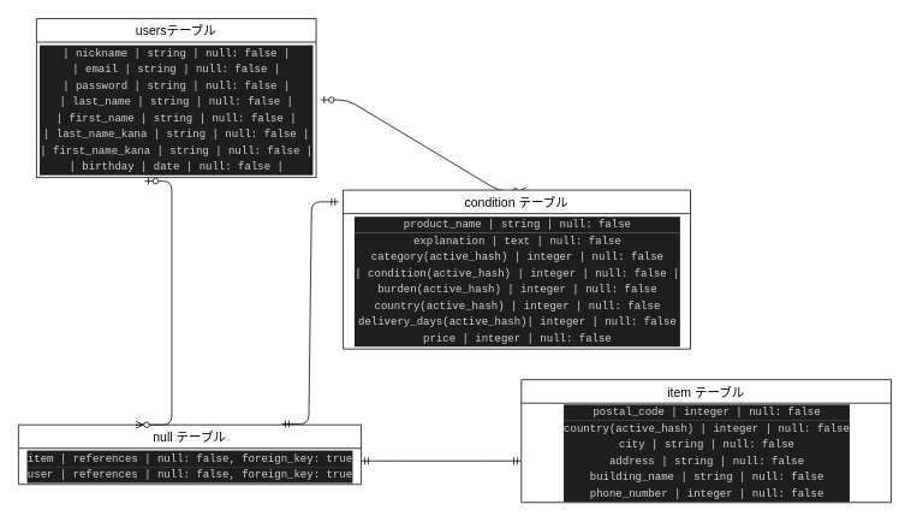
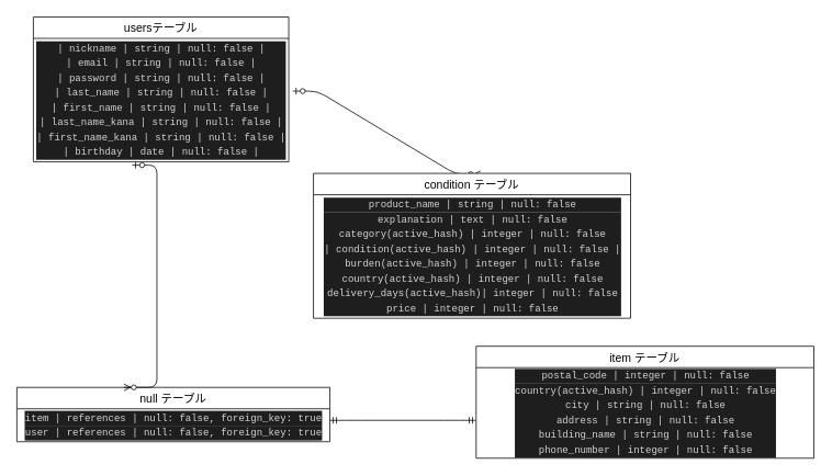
  <mxCell id="0" />
  <mxCell id="1" parent="0" />
  <mxCell id="2" value="null テーブル" style="swimlane;fontStyle=0;childLayout=stackLayout;horizontal=1;startSize=26;horizontalStack=0;resizeParent=1;resizeParentMax=0;resizeLast=0;collapsible=1;marginBottom=0;align=center;fontSize=14;" vertex="1" parent="1"><mxGeometry x="20" y="470" width="380" height="66" as="geometry" /></mxCell>
  <mxCell id="3" value="&lt;div style=&quot;color: rgb(212 , 212 , 212) ; background-color: rgb(30 , 30 , 30) ; font-family: &amp;#34;menlo&amp;#34; , &amp;#34;monaco&amp;#34; , &amp;#34;courier new&amp;#34; , monospace ; line-height: 18px&quot;&gt;item        | references | null: false, foreign_key: true &lt;/div&gt;&lt;div style=&quot;color: rgb(212 , 212 , 212) ; background-color: rgb(30 , 30 , 30) ; font-family: &amp;#34;menlo&amp;#34; , &amp;#34;monaco&amp;#34; , &amp;#34;courier new&amp;#34; , monospace ; line-height: 18px&quot;&gt;&lt;div style=&quot;line-height: 18px&quot;&gt;user        | references | null: false, foreign_key: true&lt;/div&gt;&lt;/div&gt;" style="text;html=1;align=center;verticalAlign=middle;resizable=0;points=[];autosize=1;" vertex="1" parent="2"><mxGeometry y="26" width="380" height="40" as="geometry" /></mxCell>
  <mxCell id="4" value="item テーブル" style="swimlane;fontStyle=0;childLayout=stackLayout;horizontal=1;startSize=26;horizontalStack=0;resizeParent=1;resizeParentMax=0;resizeLast=0;collapsible=1;marginBottom=0;align=center;fontSize=14;" vertex="1" parent="1"><mxGeometry x="577.5" y="420" width="410" height="136" as="geometry" /></mxCell>
  <mxCell id="5" value="&lt;div style=&quot;color: rgb(212 , 212 , 212) ; background-color: rgb(30 , 30 , 30) ; font-family: &amp;#34;menlo&amp;#34; , &amp;#34;monaco&amp;#34; , &amp;#34;courier new&amp;#34; , monospace ; line-height: 18px&quot;&gt;postal_code          | integer      | null: false&lt;/div&gt;&lt;div style=&quot;color: rgb(212 , 212 , 212) ; background-color: rgb(30 , 30 , 30) ; font-family: &amp;#34;menlo&amp;#34; , &amp;#34;monaco&amp;#34; , &amp;#34;courier new&amp;#34; , monospace ; line-height: 18px&quot;&gt;&lt;div style=&quot;line-height: 18px&quot;&gt;country(active_hash) | integer      | null: false&lt;/div&gt;&lt;div style=&quot;line-height: 18px&quot;&gt;&lt;div style=&quot;line-height: 18px&quot;&gt;city                 | string       | null: false&lt;/div&gt;&lt;div style=&quot;line-height: 18px&quot;&gt;&lt;div style=&quot;line-height: 18px&quot;&gt;address              | string       | null: false&lt;/div&gt;&lt;/div&gt;&lt;div style=&quot;line-height: 18px&quot;&gt;&lt;div style=&quot;line-height: 18px&quot;&gt;building_name        | string       | null: false&lt;/div&gt;&lt;div style=&quot;line-height: 18px&quot;&gt;&lt;div style=&quot;line-height: 18px&quot;&gt;phone_number         | integer      | null: false&lt;/div&gt;&lt;/div&gt;&lt;/div&gt;&lt;/div&gt;&lt;/div&gt;" style="text;html=1;align=center;verticalAlign=middle;resizable=0;points=[];autosize=1;" vertex="1" parent="4"><mxGeometry y="26" width="410" height="110" as="geometry" /></mxCell>
  <mxCell id="6" value="usersテーブル" style="swimlane;fontStyle=0;childLayout=stackLayout;horizontal=1;startSize=26;horizontalStack=0;resizeParent=1;resizeParentMax=0;resizeLast=0;collapsible=1;marginBottom=0;align=center;fontSize=14;" vertex="1" parent="1"><mxGeometry x="40" y="20" width="310" height="176" as="geometry" /></mxCell>
  <mxCell id="7" value="&lt;div style=&quot;color: rgb(212 , 212 , 212) ; background-color: rgb(30 , 30 , 30) ; font-family: &amp;#34;menlo&amp;#34; , &amp;#34;monaco&amp;#34; , &amp;#34;courier new&amp;#34; , monospace ; line-height: 18px&quot;&gt;&lt;div&gt;| nickname         | string  | null: false |&lt;/div&gt;&lt;div&gt;&lt;div style=&quot;font-family: &amp;#34;menlo&amp;#34; , &amp;#34;monaco&amp;#34; , &amp;#34;courier new&amp;#34; , monospace ; line-height: 18px&quot;&gt;&lt;div&gt;| email            | string  | null: false |&lt;/div&gt;&lt;div&gt;&lt;div style=&quot;line-height: 18px&quot;&gt;&lt;div&gt;| password         | string  | null: false |&lt;/div&gt;&lt;div&gt;&lt;div style=&quot;line-height: 18px&quot;&gt;&lt;div&gt;| last_name        | string  | null: false |&lt;/div&gt;&lt;div&gt;&lt;div style=&quot;line-height: 18px&quot;&gt;&lt;div&gt;| first_name       | string  | null: false |&lt;/div&gt;&lt;div&gt;&lt;/div&gt;&lt;/div&gt;&lt;/div&gt;&lt;div&gt;&lt;div style=&quot;line-height: 18px&quot;&gt;&lt;div&gt;| last_name_kana   | string  | null: false |&lt;/div&gt;&lt;div&gt;&lt;div style=&quot;line-height: 18px&quot;&gt;&lt;div&gt;| first_name_kana  | string  | null: false |&lt;/div&gt;&lt;div&gt;&lt;div style=&quot;line-height: 18px&quot;&gt;&lt;div&gt;| birthday         | date    | null: false |&lt;/div&gt;&lt;div&gt;&lt;span style=&quot;color: #569cd6 ; font-weight: bold&quot;&gt;&lt;/span&gt;&lt;/div&gt;&lt;/div&gt;&lt;/div&gt;&lt;div&gt;&lt;/div&gt;&lt;/div&gt;&lt;/div&gt;&lt;div&gt;&lt;/div&gt;&lt;/div&gt;&lt;/div&gt;&lt;div&gt;&lt;/div&gt;&lt;/div&gt;&lt;/div&gt;&lt;div&gt;&lt;/div&gt;&lt;/div&gt;&lt;/div&gt;&lt;div&gt;&lt;/div&gt;&lt;/div&gt;&lt;/div&gt;&lt;div&gt;&lt;/div&gt;&lt;/div&gt;" style="text;html=1;align=center;verticalAlign=middle;resizable=0;points=[];autosize=1;" vertex="1" parent="6"><mxGeometry y="26" width="310" height="150" as="geometry" /></mxCell>
  <mxCell id="8" value="" style="edgeStyle=entityRelationEdgeStyle;fontSize=12;html=1;endArrow=ERzeroToMany;startArrow=ERzeroToOne;exitX=1.016;exitY=0.427;exitDx=0;exitDy=0;exitPerimeter=0;entryX=0.527;entryY=0.006;entryDx=0;entryDy=0;entryPerimeter=0;" edge="1" parent="1" source="7" target="9"><mxGeometry width="100" height="100" relative="1" as="geometry"><mxPoint x="460" y="100" as="sourcePoint" /><mxPoint x="550" y="110" as="targetPoint" /></mxGeometry></mxCell>
  <mxCell id="9" value="condition テーブル" style="swimlane;fontStyle=0;childLayout=stackLayout;horizontal=1;startSize=26;horizontalStack=0;resizeParent=1;resizeParentMax=0;resizeLast=0;collapsible=1;marginBottom=0;align=center;fontSize=14;" vertex="1" parent="1"><mxGeometry x="380" y="210" width="385" height="176" as="geometry" /></mxCell>
  <mxCell id="10" value="&lt;div style=&quot;color: rgb(212 , 212 , 212) ; background-color: rgb(30 , 30 , 30) ; font-family: &amp;#34;menlo&amp;#34; , &amp;#34;monaco&amp;#34; , &amp;#34;courier new&amp;#34; , monospace ; line-height: 18px&quot;&gt; product_name              | string       | null: false&lt;/div&gt;&lt;div style=&quot;color: rgb(212 , 212 , 212) ; background-color: rgb(30 , 30 , 30) ; font-family: &amp;#34;menlo&amp;#34; , &amp;#34;monaco&amp;#34; , &amp;#34;courier new&amp;#34; , monospace ; line-height: 18px&quot;&gt;&lt;div style=&quot;font-family: &amp;#34;menlo&amp;#34; , &amp;#34;monaco&amp;#34; , &amp;#34;courier new&amp;#34; , monospace ; line-height: 18px&quot;&gt;explanation               | text         | null: false&lt;/div&gt;&lt;div style=&quot;font-family: &amp;#34;menlo&amp;#34; , &amp;#34;monaco&amp;#34; , &amp;#34;courier new&amp;#34; , monospace ; line-height: 18px&quot;&gt;&lt;div style=&quot;line-height: 18px&quot;&gt;category(active_hash)     | integer      | null: false&lt;/div&gt;&lt;div style=&quot;line-height: 18px&quot;&gt;&lt;div style=&quot;line-height: 18px&quot;&gt;&lt;div&gt;| condition(active_hash)    | integer      | null: false                    |&lt;/div&gt;&lt;div&gt;&lt;div style=&quot;line-height: 18px&quot;&gt; burden(active_hash)       | integer      | null: false&lt;/div&gt;&lt;/div&gt;&lt;div style=&quot;line-height: 18px&quot;&gt;&lt;div style=&quot;line-height: 18px&quot;&gt;country(active_hash)      | integer      | null: false&lt;/div&gt;&lt;div style=&quot;line-height: 18px&quot;&gt;&lt;div style=&quot;line-height: 18px&quot;&gt;delivery_days(active_hash)| integer      | null: false&lt;/div&gt;&lt;div style=&quot;line-height: 18px&quot;&gt;&lt;div style=&quot;line-height: 18px&quot;&gt;price                     | integer      | null: false&lt;/div&gt;&lt;/div&gt;&lt;/div&gt;&lt;/div&gt;&lt;div&gt;&lt;/div&gt;&lt;/div&gt;&lt;/div&gt;&lt;/div&gt;&lt;/div&gt;" style="text;html=1;align=center;verticalAlign=middle;resizable=0;points=[];autosize=1;" vertex="1" parent="9"><mxGeometry y="26" width="385" height="150" as="geometry" /></mxCell>
  <mxCell id="11" value="" style="edgeStyle=entityRelationEdgeStyle;fontSize=12;html=1;endArrow=ERzeroToMany;startArrow=ERzeroToOne;entryX=0.342;entryY=0;entryDx=0;entryDy=0;entryPerimeter=0;" edge="1" parent="1" target="2"><mxGeometry width="100" height="100" relative="1" as="geometry"><mxPoint x="160" y="200" as="sourcePoint" /><mxPoint x="160" y="420" as="targetPoint" /></mxGeometry></mxCell>
- <mxCell id="12" value="" style="edgeStyle=entityRelationEdgeStyle;fontSize=12;html=1;endArrow=ERmandOne;startArrow=ERmandOne;exitX=0.768;exitY=-0.015;exitDx=0;exitDy=0;exitPerimeter=0;entryX=-0.013;entryY=0.074;entryDx=0;entryDy=0;entryPerimeter=0;" edge="1" parent="1" source="2" target="9"><mxGeometry x="-0.428" y="123" width="100" height="100" relative="1" as="geometry"><mxPoint x="270" y="330" as="sourcePoint" /><mxPoint x="370" y="230" as="targetPoint" /><mxPoint as="offset" /></mxGeometry></mxCell>
  <mxCell id="13" value="" style="edgeStyle=entityRelationEdgeStyle;fontSize=12;html=1;endArrow=ERmandOne;startArrow=ERmandOne;entryX=-0.001;entryY=0.582;entryDx=0;entryDy=0;entryPerimeter=0;" edge="1" parent="1" target="5"><mxGeometry width="100" height="100" relative="1" as="geometry"><mxPoint x="400" y="510" as="sourcePoint" /><mxPoint x="500" y="410" as="targetPoint" /></mxGeometry></mxCell>
